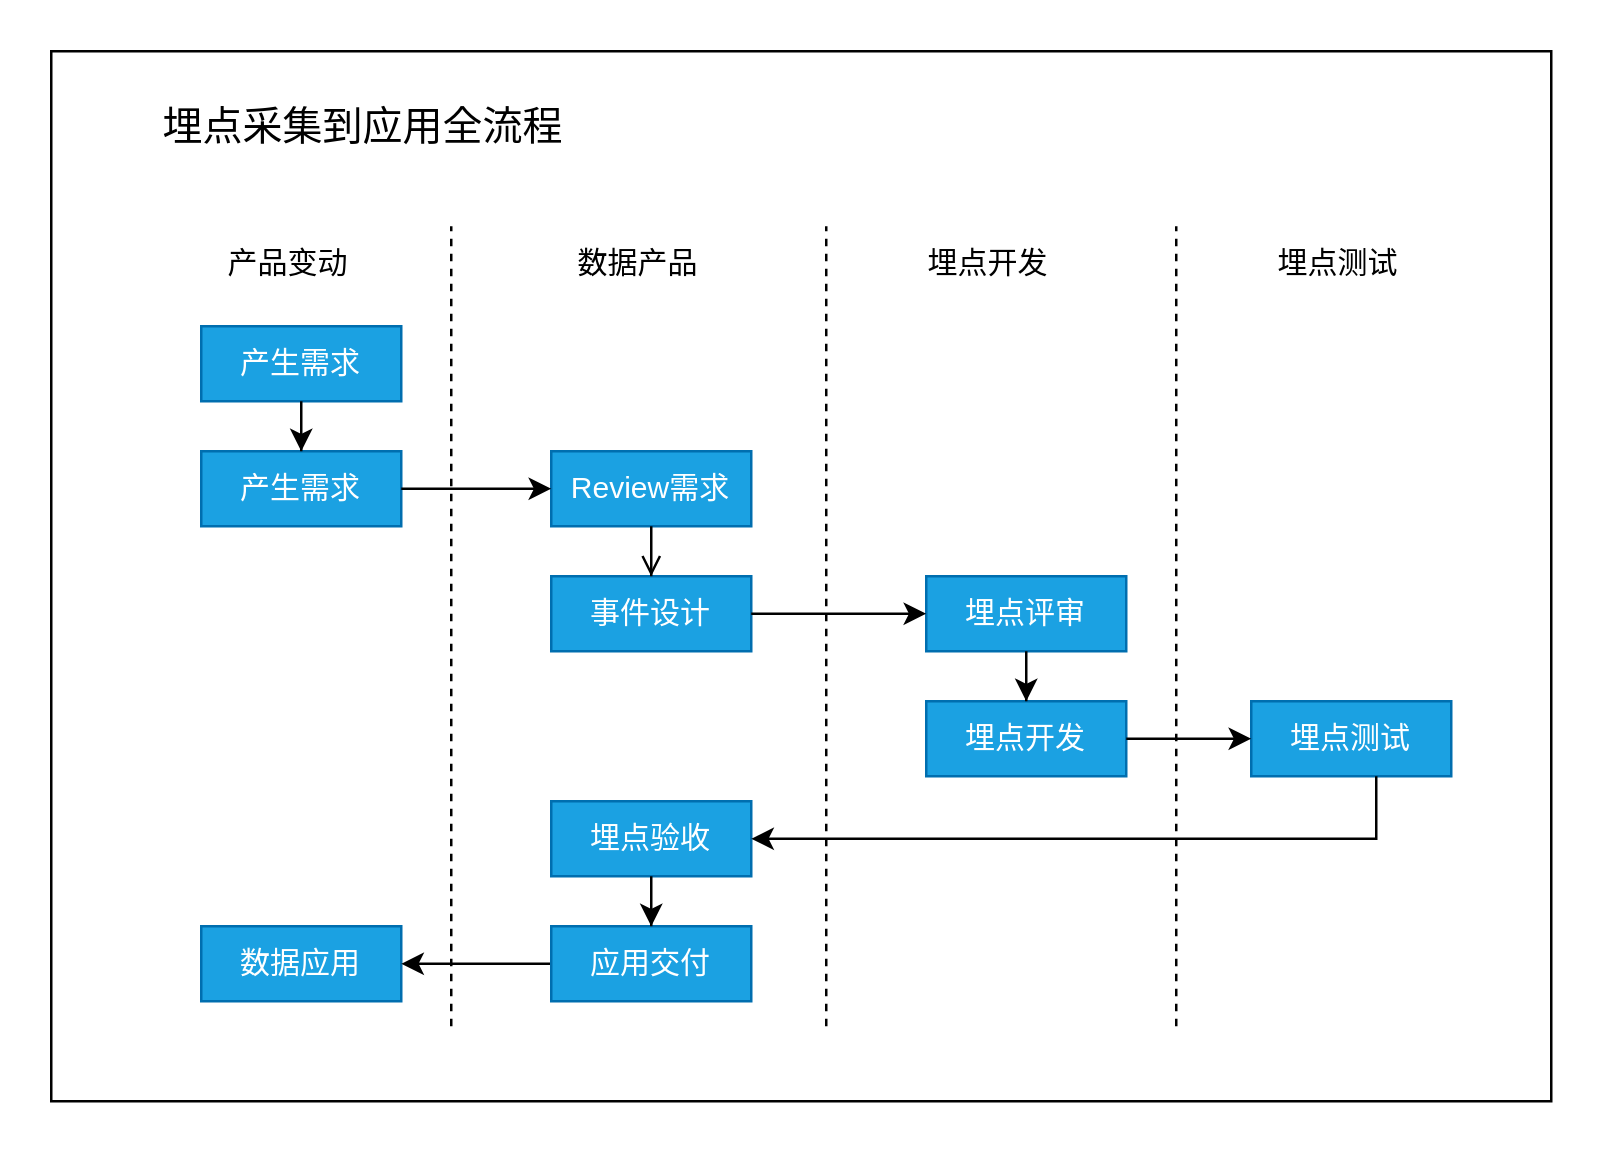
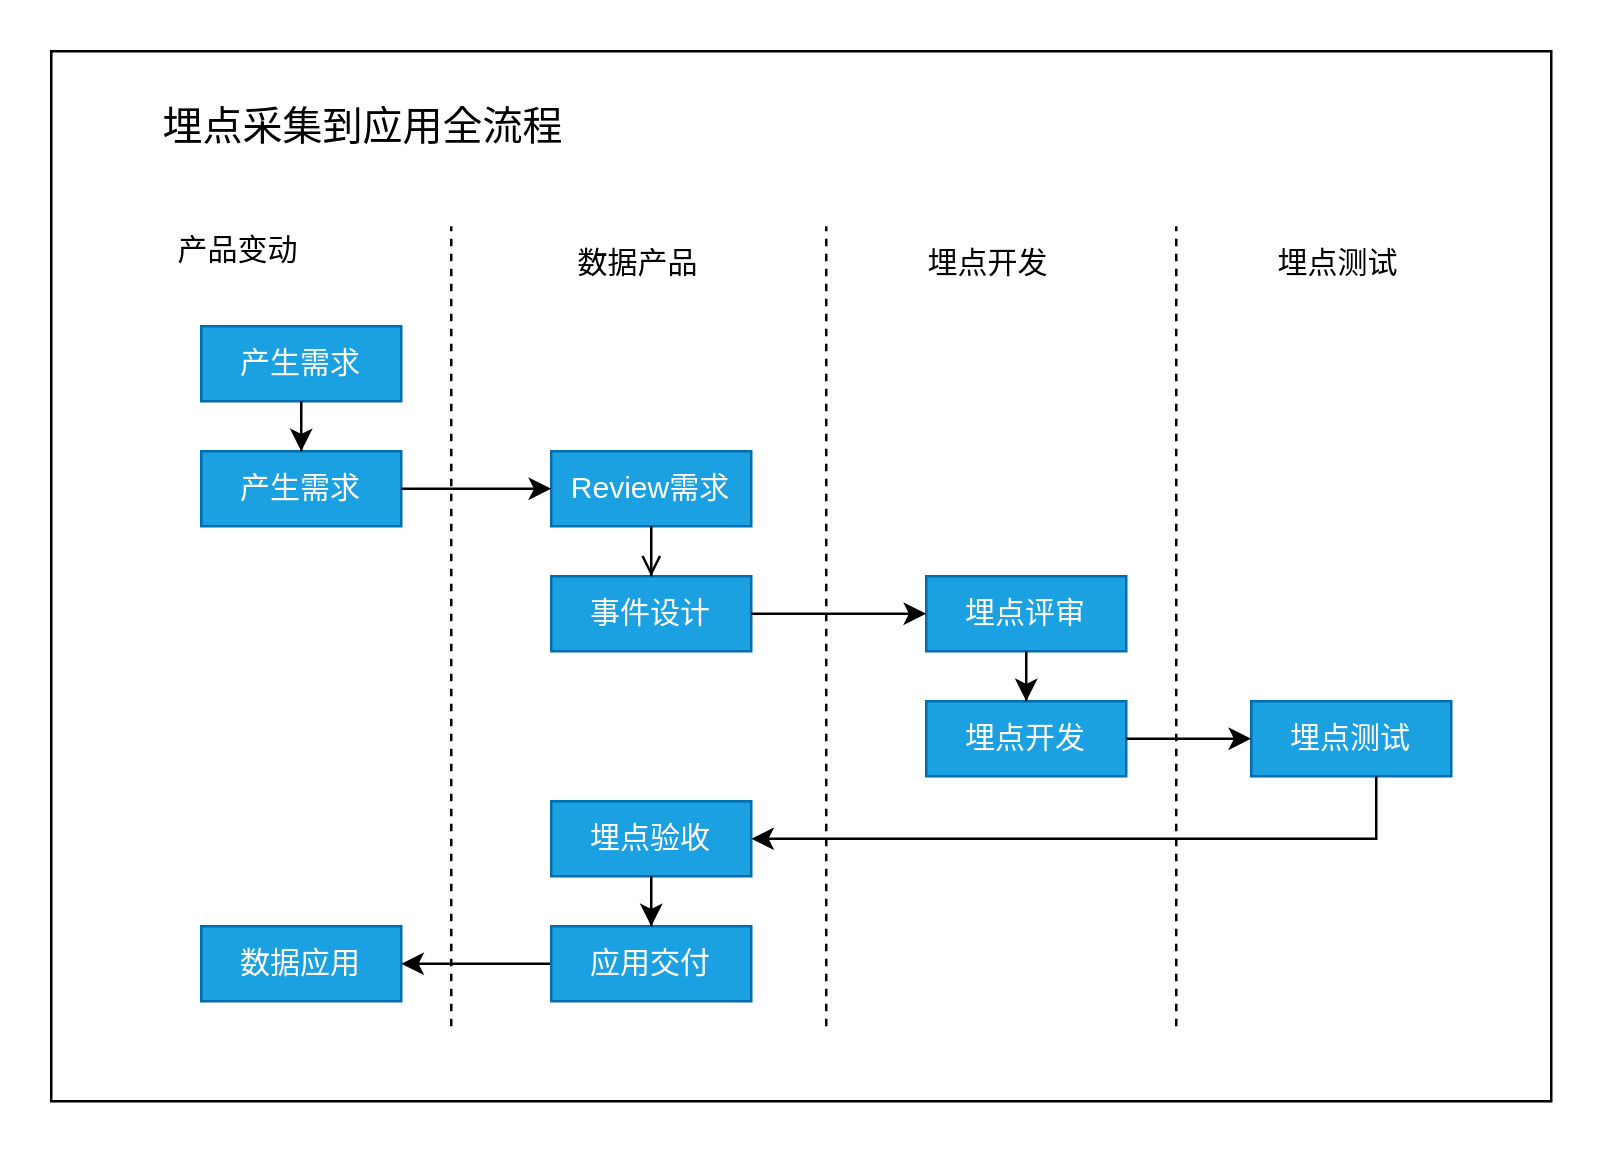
  <mxCell id="0" />
  <mxCell id="1" parent="0" />
  <mxCell id="2" value="" style="group" vertex="1" connectable="0" parent="1"><mxGeometry x="20" y="20" width="600" height="420" as="geometry" /></mxCell>
  <mxCell id="3" value="" style="rounded=0;whiteSpace=wrap;html=1;" vertex="1" parent="2"><mxGeometry width="600" height="420" as="geometry" /></mxCell>
- <mxCell id="4" value="产品变动" style="text;html=1;strokeColor=none;fillColor=none;align=center;verticalAlign=middle;whiteSpace=wrap;rounded=0;" vertex="1" parent="2"><mxGeometry x="60" y="70" width="70" height="30" as="geometry" /></mxCell>
+ <mxCell id="4" value="产品变动" style="text;html=1;strokeColor=none;fillColor=none;align=center;verticalAlign=middle;whiteSpace=wrap;rounded=0;" vertex="1" parent="2"><mxGeometry x="40" y="65" width="70" height="30" as="geometry" /></mxCell>
  <mxCell id="5" value="数据产品" style="text;html=1;strokeColor=none;fillColor=none;align=center;verticalAlign=middle;whiteSpace=wrap;rounded=0;" vertex="1" parent="2"><mxGeometry x="200" y="70" width="70" height="30" as="geometry" /></mxCell>
  <mxCell id="6" value="埋点测试" style="text;html=1;strokeColor=none;fillColor=none;align=center;verticalAlign=middle;whiteSpace=wrap;rounded=0;" vertex="1" parent="2"><mxGeometry x="480" y="70" width="70" height="30" as="geometry" /></mxCell>
  <mxCell id="7" value="埋点开发" style="text;html=1;strokeColor=none;fillColor=none;align=center;verticalAlign=middle;whiteSpace=wrap;rounded=0;" vertex="1" parent="2"><mxGeometry x="340" y="70" width="70" height="30" as="geometry" /></mxCell>
  <mxCell id="8" value="" style="endArrow=none;dashed=1;html=1;" edge="1" parent="2"><mxGeometry width="50" height="50" as="geometry"><mxPoint x="160" y="390" as="sourcePoint" /><mxPoint x="160" y="70" as="targetPoint" /></mxGeometry></mxCell>
  <mxCell id="9" value="" style="endArrow=none;dashed=1;html=1;" edge="1" parent="2"><mxGeometry width="50" height="50" as="geometry"><mxPoint x="310" y="390" as="sourcePoint" /><mxPoint x="310" y="70" as="targetPoint" /></mxGeometry></mxCell>
  <mxCell id="10" value="" style="endArrow=none;dashed=1;html=1;" edge="1" parent="2"><mxGeometry width="50" height="50" as="geometry"><mxPoint x="450" y="390" as="sourcePoint" /><mxPoint x="450" y="70" as="targetPoint" /></mxGeometry></mxCell>
  <mxCell id="11" value="产生需求" style="rounded=0;whiteSpace=wrap;html=1;fillColor=#1ba1e2;strokeColor=#006EAF;fontColor=#ffffff;" vertex="1" parent="2"><mxGeometry x="60" y="110" width="80" height="30" as="geometry" /></mxCell>
  <mxCell id="12" value="产生需求" style="rounded=0;whiteSpace=wrap;html=1;fillColor=#1ba1e2;strokeColor=#006EAF;fontColor=#ffffff;" vertex="1" parent="2"><mxGeometry x="60" y="160" width="80" height="30" as="geometry" /></mxCell>
  <mxCell id="13" value="" style="edgeStyle=orthogonalEdgeStyle;rounded=0;orthogonalLoop=1;jettySize=auto;html=1;" edge="1" parent="2" source="11" target="12"><mxGeometry as="geometry" /></mxCell>
  <mxCell id="14" value="Review需求&lt;br&gt;" style="rounded=0;whiteSpace=wrap;html=1;fillColor=#1ba1e2;strokeColor=#006EAF;fontColor=#ffffff;" vertex="1" parent="2"><mxGeometry x="200" y="160" width="80" height="30" as="geometry" /></mxCell>
  <mxCell id="15" value="" style="edgeStyle=orthogonalEdgeStyle;rounded=0;orthogonalLoop=1;jettySize=auto;html=1;" edge="1" parent="2" source="12" target="14"><mxGeometry as="geometry" /></mxCell>
  <mxCell id="16" value="事件设计" style="rounded=0;whiteSpace=wrap;html=1;fillColor=#1ba1e2;strokeColor=#006EAF;fontColor=#ffffff;" vertex="1" parent="2"><mxGeometry x="200" y="210" width="80" height="30" as="geometry" /></mxCell>
  <mxCell id="17" value="" style="edgeStyle=orthogonalEdgeStyle;rounded=0;orthogonalLoop=1;jettySize=auto;html=1;endArrow=open;" edge="1" parent="2" source="14" target="16"><mxGeometry as="geometry" /></mxCell>
  <mxCell id="18" value="埋点评审" style="rounded=0;whiteSpace=wrap;html=1;fillColor=#1ba1e2;strokeColor=#006EAF;fontColor=#ffffff;" vertex="1" parent="2"><mxGeometry x="350" y="210" width="80" height="30" as="geometry" /></mxCell>
  <mxCell id="19" value="" style="edgeStyle=orthogonalEdgeStyle;rounded=0;orthogonalLoop=1;jettySize=auto;html=1;" edge="1" parent="2" source="16" target="18"><mxGeometry as="geometry" /></mxCell>
  <mxCell id="20" value="埋点开发" style="rounded=0;whiteSpace=wrap;html=1;fillColor=#1ba1e2;strokeColor=#006EAF;fontColor=#ffffff;" vertex="1" parent="2"><mxGeometry x="350" y="260" width="80" height="30" as="geometry" /></mxCell>
  <mxCell id="21" value="" style="edgeStyle=orthogonalEdgeStyle;rounded=0;orthogonalLoop=1;jettySize=auto;html=1;" edge="1" parent="2" source="18" target="20"><mxGeometry as="geometry" /></mxCell>
  <mxCell id="22" value="埋点测试" style="rounded=0;whiteSpace=wrap;html=1;fillColor=#1ba1e2;strokeColor=#006EAF;fontColor=#ffffff;" vertex="1" parent="2"><mxGeometry x="480" y="260" width="80" height="30" as="geometry" /></mxCell>
  <mxCell id="23" value="" style="edgeStyle=orthogonalEdgeStyle;rounded=0;orthogonalLoop=1;jettySize=auto;html=1;" edge="1" parent="2" source="20" target="22"><mxGeometry as="geometry" /></mxCell>
  <mxCell id="24" value="埋点验收" style="rounded=0;whiteSpace=wrap;html=1;fillColor=#1ba1e2;strokeColor=#006EAF;fontColor=#ffffff;" vertex="1" parent="2"><mxGeometry x="200" y="300" width="80" height="30" as="geometry" /></mxCell>
  <mxCell id="25" value="" style="edgeStyle=orthogonalEdgeStyle;rounded=0;orthogonalLoop=1;jettySize=auto;html=1;" edge="1" parent="2" source="22" target="24"><mxGeometry as="geometry"><Array as="points"><mxPoint x="530" y="315" /></Array></mxGeometry></mxCell>
  <mxCell id="26" value="数据应用" style="rounded=0;whiteSpace=wrap;html=1;fillColor=#1ba1e2;strokeColor=#006EAF;fontColor=#ffffff;" vertex="1" parent="2"><mxGeometry x="60" y="350" width="80" height="30" as="geometry" /></mxCell>
  <mxCell id="27" value="" style="edgeStyle=orthogonalEdgeStyle;rounded=0;orthogonalLoop=1;jettySize=auto;html=1;" edge="1" parent="2" source="29" target="26"><mxGeometry as="geometry" /></mxCell>
  <mxCell id="28" value="&lt;font style=&quot;font-size: 16px&quot;&gt;埋点采集到应用全流程&lt;/font&gt;" style="text;html=1;strokeColor=none;fillColor=none;align=center;verticalAlign=middle;whiteSpace=wrap;rounded=0;" vertex="1" parent="2"><mxGeometry x="40" y="20" width="170" height="20" as="geometry" /></mxCell>
  <mxCell id="29" value="应用交付" style="rounded=0;whiteSpace=wrap;html=1;fillColor=#1ba1e2;strokeColor=#006EAF;fontColor=#ffffff;" vertex="1" parent="2"><mxGeometry x="200" y="350" width="80" height="30" as="geometry" /></mxCell>
  <mxCell id="30" value="" style="edgeStyle=orthogonalEdgeStyle;rounded=0;orthogonalLoop=1;jettySize=auto;html=1;" edge="1" parent="2" source="24" target="29"><mxGeometry relative="1" as="geometry" /></mxCell>
